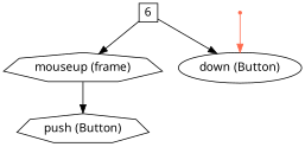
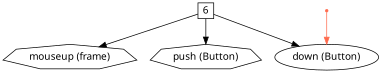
  digraph {
    node [fontname="Avenir Next" shape=septagon]
    edge [fontname="Avenir Next"]
    n1 [label="mouseup (frame)"]
    n2 [fixedsize=true label=6 shape=square width=0.3]
    n3 [label="down (Button)" shape=""]
    n4 [label="push (Button)"]
    init_down [color="#ff6a4d" shape=point]
    n2 -> n1
    n2 -> n3
-   n1 -> n4
+   n2 -> n4
    init_down -> n3 [color="#ff6a4d"]
  }
